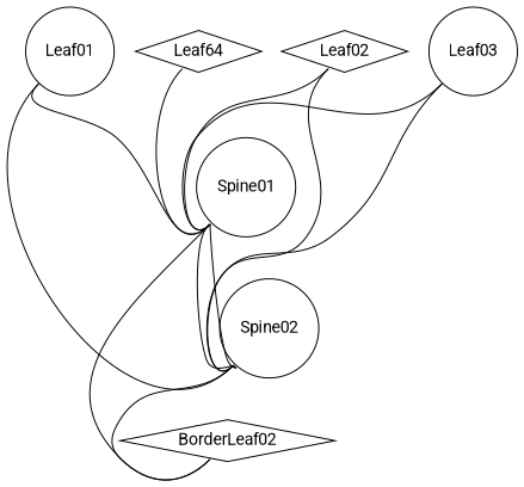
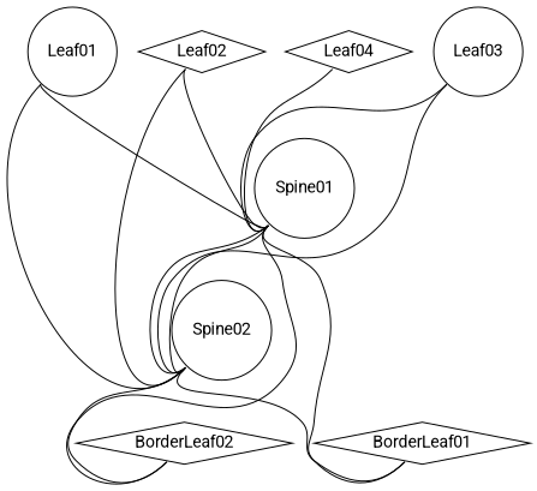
  graph {
    fontname=Roboto
    node [fontname=Roboto shape=circle]
    edge [fontname=Roboto headport=swp1 tailport=swp49]
    Leaf01
    Spine01
    Spine02
+   BorderLeaf01 [shape=diamond]
    BorderLeaf02 [shape=diamond]
    Leaf02 [shape=diamond]
    Leaf03
-   Leaf04 [shape=diamond label=Leaf64]
+   Leaf04 [shape=diamond]
    Leaf01 -- Spine01
    Leaf01 -- Spine02 [tailport=swp50]
    Spine01 -- Spine02 [headport=swp31 tailport=swp31]
    Spine01 -- Spine02 [headport=swp32 tailport=swp32]
+   Spine01 -- BorderLeaf01 [tailport=swp29]
    Spine01 -- BorderLeaf02 [tailport=swp30]
+   Spine02 -- BorderLeaf01 [headport=swp2 tailport=swp29]
    Spine02 -- BorderLeaf02 [headport=swp2 tailport=swp30]
    Leaf02 -- Spine01 [headport=swp2]
    Leaf02 -- Spine02 [headport=swp2 tailport=swp50]
    Leaf03 -- Spine01 [headport=swp3]
    Leaf03 -- Spine02 [headport=swp3 tailport=swp50]
    Leaf04 -- Spine01 [headport=swp4]
  }
